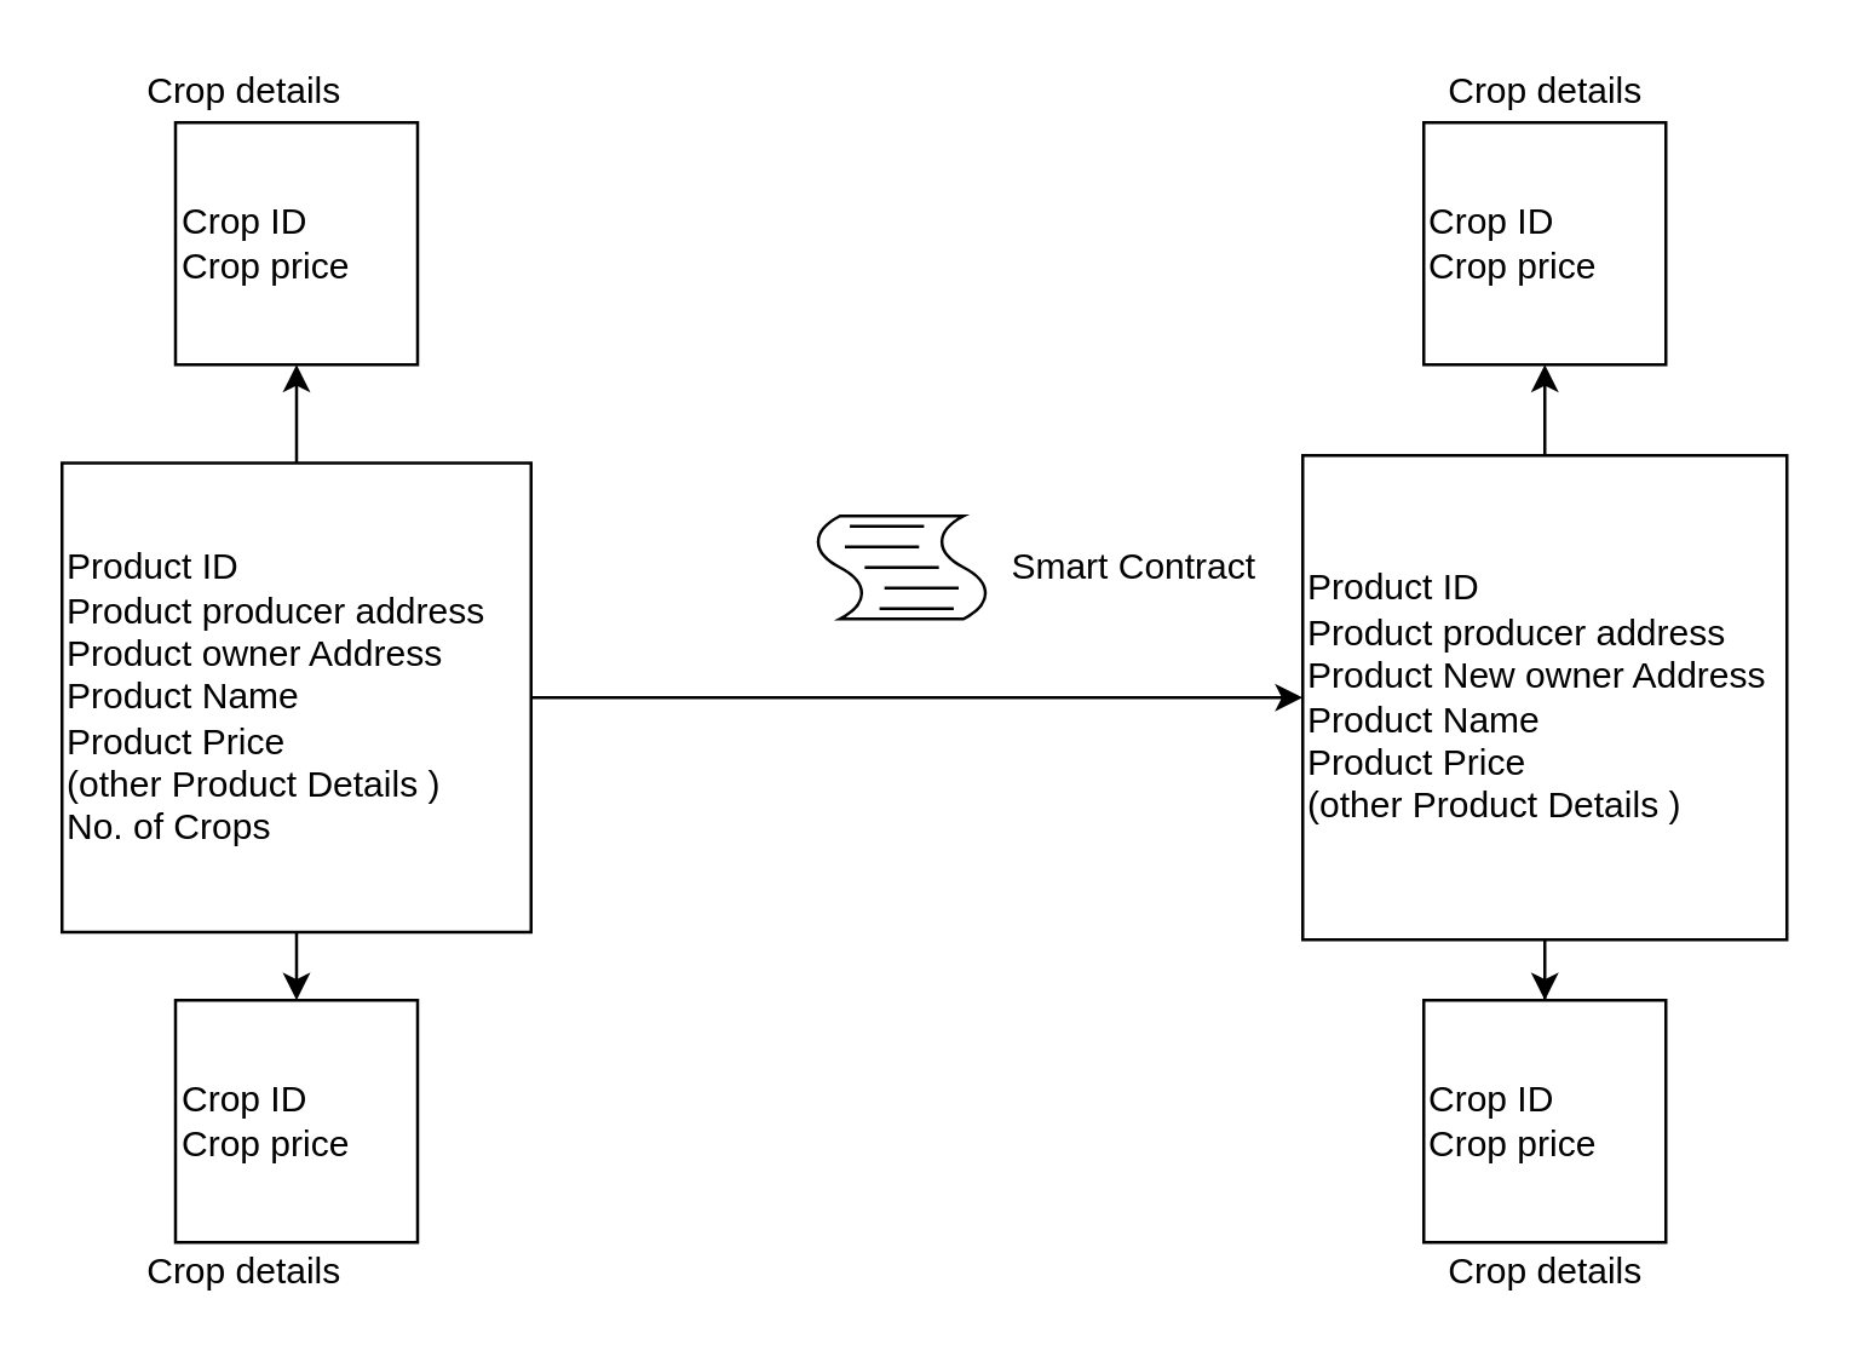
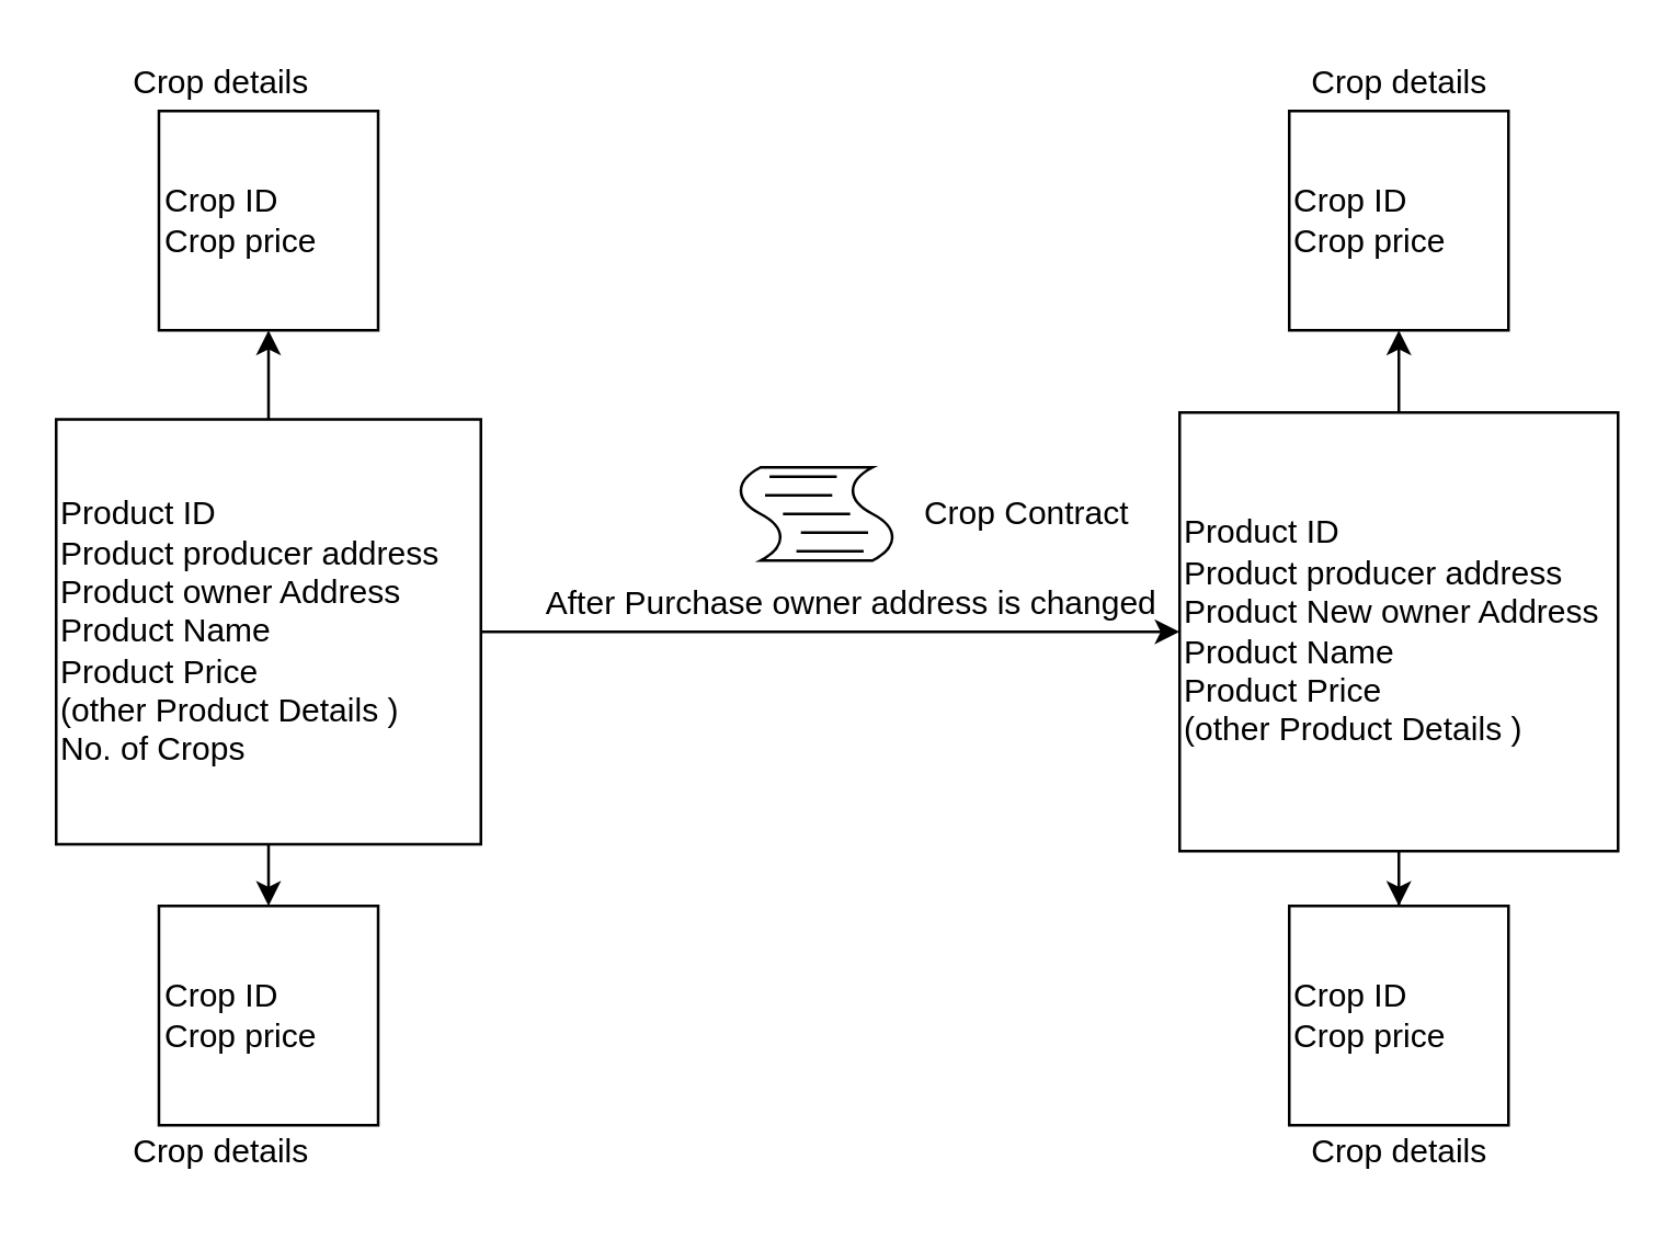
  <mxCell id="0" />
  <mxCell id="1" parent="0" />
  <mxCell id="2" value="" style="edgeStyle=orthogonalEdgeStyle;rounded=0;orthogonalLoop=1;jettySize=auto;html=1;" edge="1" parent="1" source="5" target="8"><mxGeometry relative="1" as="geometry" /></mxCell>
  <mxCell id="3" value="" style="edgeStyle=orthogonalEdgeStyle;rounded=0;orthogonalLoop=1;jettySize=auto;html=1;" edge="1" parent="1" source="5" target="15"><mxGeometry relative="1" as="geometry" /></mxCell>
  <mxCell id="4" value="" style="edgeStyle=orthogonalEdgeStyle;rounded=0;orthogonalLoop=1;jettySize=auto;html=1;" edge="1" parent="1" source="5" target="12"><mxGeometry relative="1" as="geometry" /></mxCell>
  <mxCell id="5" value="Product ID&lt;br&gt;Product producer address&lt;br&gt;Product owner Address&lt;br&gt;Product&amp;nbsp;Name&lt;br&gt;Product&amp;nbsp;Price&amp;nbsp;&lt;br&gt;(other Product&amp;nbsp;Details )&lt;br&gt;No. of Crops" style="whiteSpace=wrap;html=1;aspect=fixed;align=left;" vertex="1" parent="1"><mxGeometry x="20" y="152.5" width="155" height="155" as="geometry" /></mxCell>
  <mxCell id="6" value="" style="edgeStyle=orthogonalEdgeStyle;rounded=0;orthogonalLoop=1;jettySize=auto;html=1;" edge="1" parent="1" source="8" target="16"><mxGeometry relative="1" as="geometry" /></mxCell>
  <mxCell id="7" value="" style="edgeStyle=orthogonalEdgeStyle;rounded=0;orthogonalLoop=1;jettySize=auto;html=1;" edge="1" parent="1" source="8" target="17"><mxGeometry relative="1" as="geometry" /></mxCell>
  <mxCell id="8" value="Product ID&lt;br&gt;Product producer address&lt;br&gt;Product New owner Address&lt;br&gt;Product&amp;nbsp;Name&lt;br&gt;Product&amp;nbsp;Price&amp;nbsp;&lt;br&gt;(other Product&amp;nbsp;Details )" style="whiteSpace=wrap;html=1;aspect=fixed;align=left;" vertex="1" parent="1"><mxGeometry x="430" y="150" width="160" height="160" as="geometry" /></mxCell>
+ <mxCell id="9" value="After Purchase owner address is changed" style="text;html=1;align=center;verticalAlign=middle;resizable=0;points=[];autosize=1;" vertex="1" parent="1"><mxGeometry x="190" y="210" width="240" height="20" as="geometry" /></mxCell>
  <mxCell id="10" value="" style="shape=mxgraph.bpmn.script_task;html=1;outlineConnect=0;" vertex="1" parent="1"><mxGeometry x="267.5" y="170" width="60" height="34" as="geometry" /></mxCell>
- <mxCell id="11" value="Smart Contract" style="text;html=1;align=center;verticalAlign=middle;resizable=0;points=[];autosize=1;" vertex="1" parent="1"><mxGeometry x="324" y="177" width="100" height="20" as="geometry" /></mxCell>
+ <mxCell id="11" value="Crop Contract" style="text;html=1;align=center;verticalAlign=middle;resizable=0;points=[];autosize=1;" vertex="1" parent="1"><mxGeometry x="324" y="177" width="100" height="20" as="geometry" /></mxCell>
  <mxCell id="12" value="Crop ID&lt;br&gt;Crop price" style="whiteSpace=wrap;html=1;aspect=fixed;align=left;" vertex="1" parent="1"><mxGeometry x="57.5" y="330" width="80" height="80" as="geometry" /></mxCell>
  <mxCell id="13" value="Crop details" style="text;html=1;align=center;verticalAlign=middle;resizable=0;points=[];autosize=1;" vertex="1" parent="1"><mxGeometry x="40" y="410" width="80" height="20" as="geometry" /></mxCell>
  <mxCell id="14" value="Crop details" style="text;html=1;align=center;verticalAlign=middle;resizable=0;points=[];autosize=1;" vertex="1" parent="1"><mxGeometry x="40" y="20" width="80" height="20" as="geometry" /></mxCell>
  <mxCell id="15" value="Crop ID&lt;br&gt;Crop price" style="whiteSpace=wrap;html=1;aspect=fixed;align=left;" vertex="1" parent="1"><mxGeometry x="57.5" y="40" width="80" height="80" as="geometry" /></mxCell>
  <mxCell id="16" value="Crop ID&lt;br&gt;Crop price" style="whiteSpace=wrap;html=1;aspect=fixed;align=left;" vertex="1" parent="1"><mxGeometry x="470" y="40" width="80" height="80" as="geometry" /></mxCell>
  <mxCell id="17" value="Crop ID&lt;br&gt;Crop price" style="whiteSpace=wrap;html=1;aspect=fixed;align=left;" vertex="1" parent="1"><mxGeometry x="470" y="330" width="80" height="80" as="geometry" /></mxCell>
  <mxCell id="18" value="Crop details" style="text;html=1;align=center;verticalAlign=middle;resizable=0;points=[];autosize=1;" vertex="1" parent="1"><mxGeometry x="470" y="410" width="80" height="20" as="geometry" /></mxCell>
  <mxCell id="19" value="Crop details" style="text;html=1;align=center;verticalAlign=middle;resizable=0;points=[];autosize=1;" vertex="1" parent="1"><mxGeometry x="470" y="20" width="80" height="20" as="geometry" /></mxCell>
